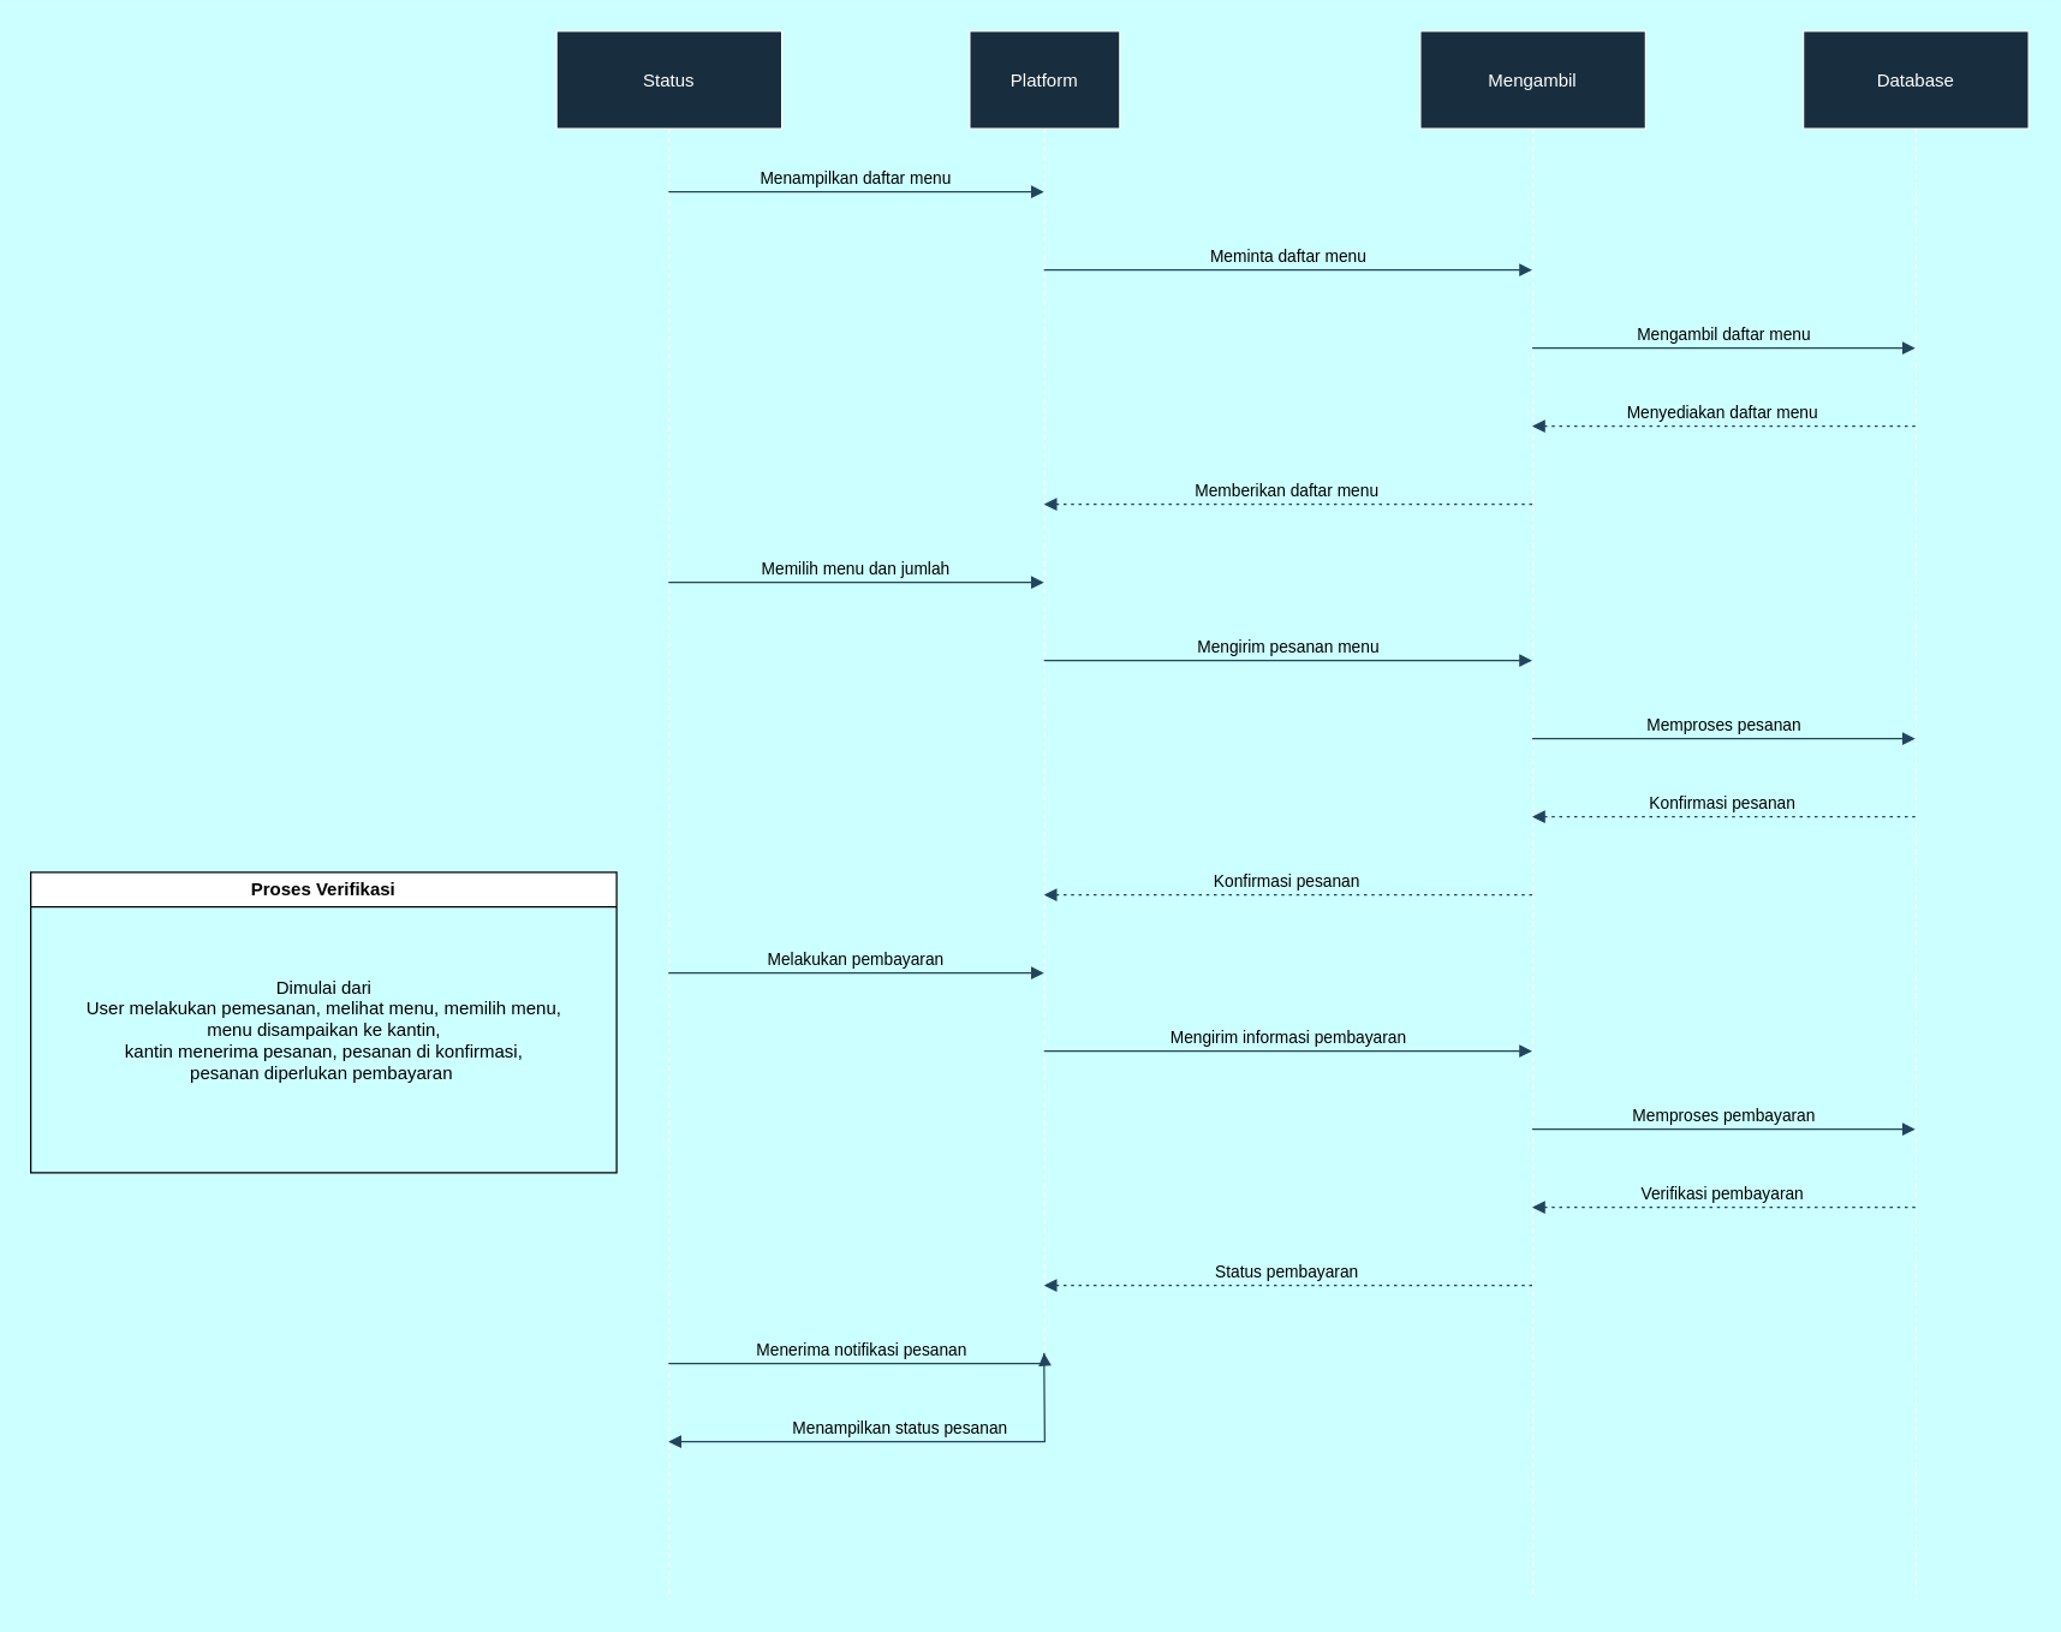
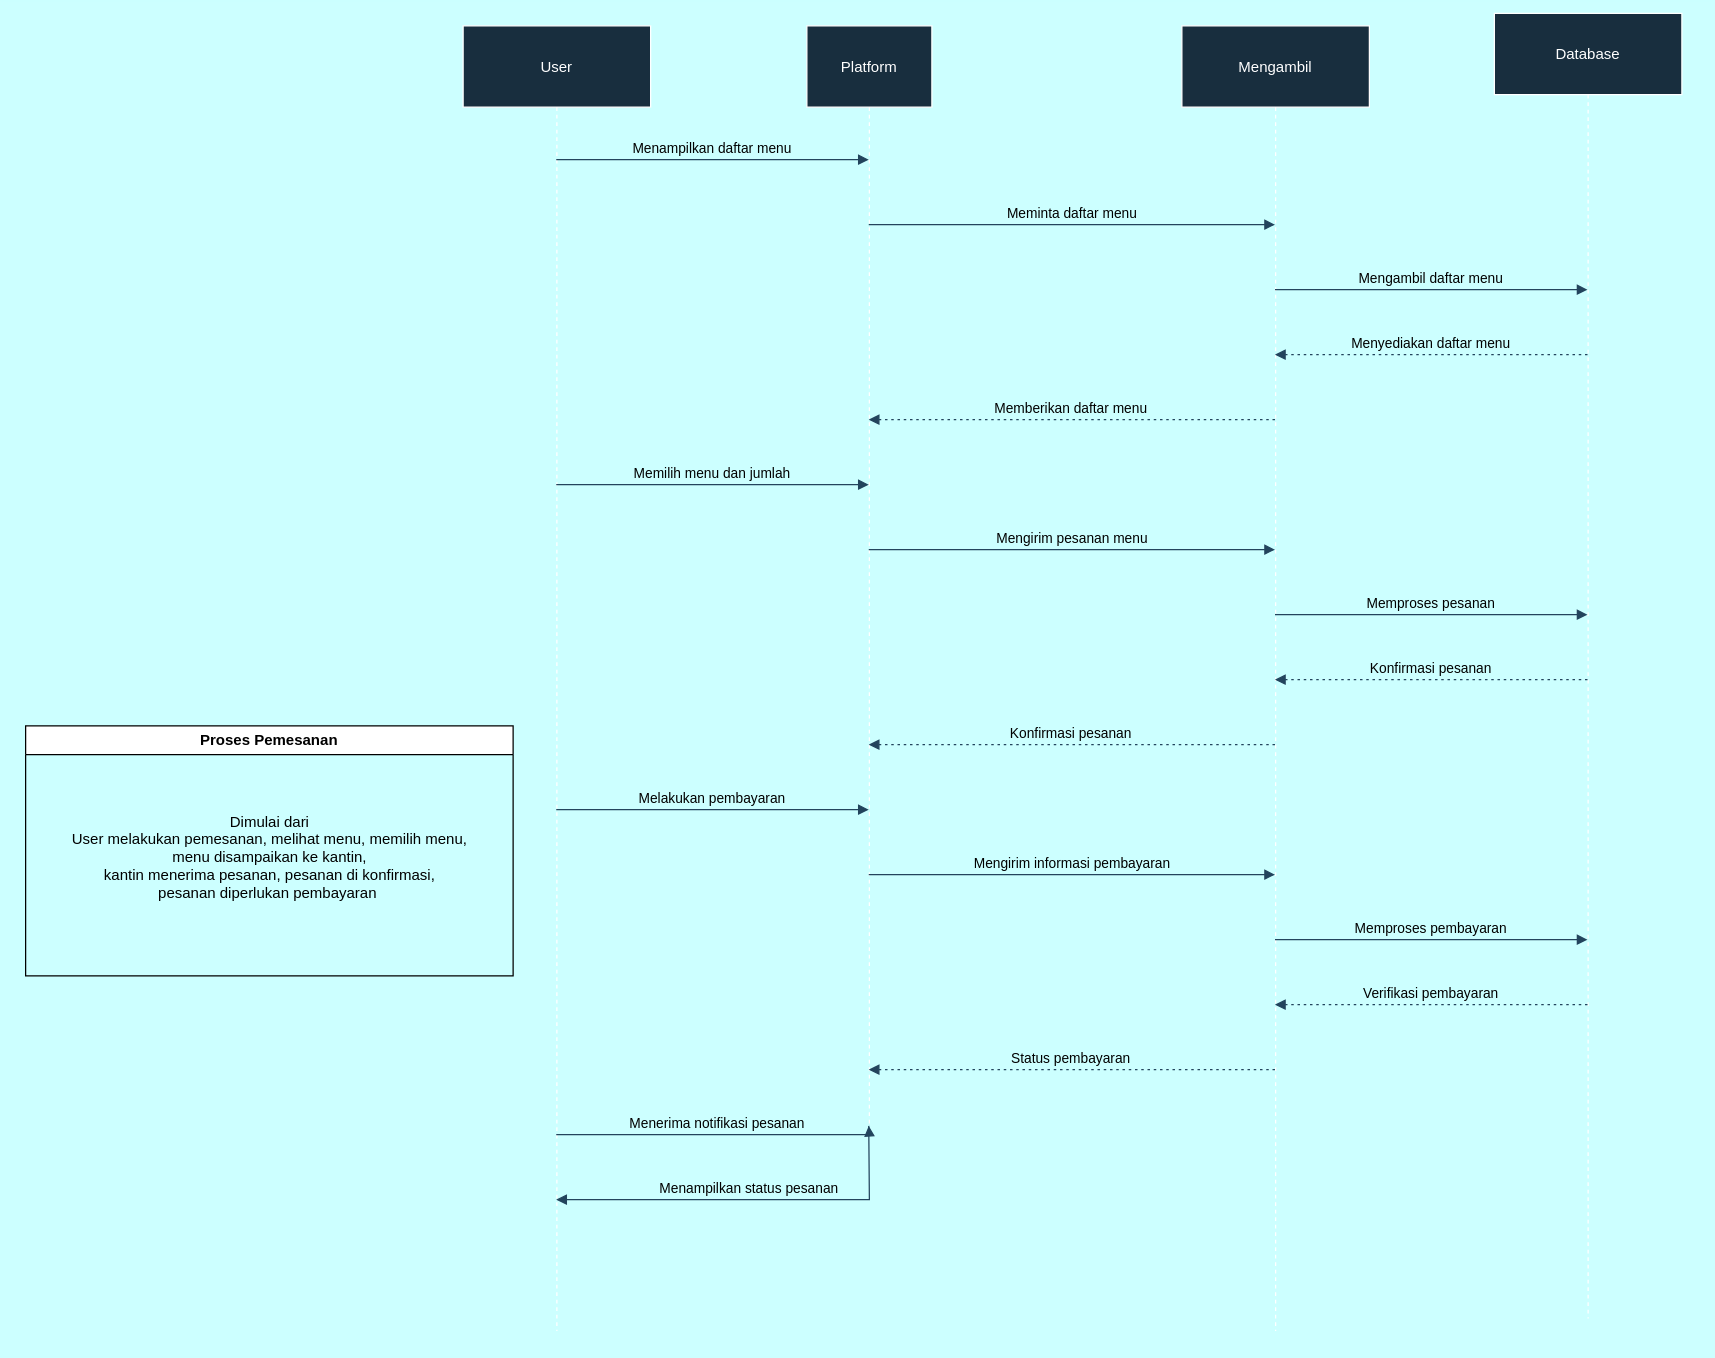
  <mxCell id="0" />
  <mxCell id="1" parent="0" />
- <mxCell id="2" value="Status" style="shape=umlLifeline;perimeter=lifelinePerimeter;whiteSpace=wrap;container=1;dropTarget=0;collapsible=0;recursiveResize=0;outlineConnect=0;portConstraint=eastwest;newEdgeStyle={&quot;edgeStyle&quot;:&quot;elbowEdgeStyle&quot;,&quot;elbow&quot;:&quot;vertical&quot;,&quot;curved&quot;:0,&quot;rounded&quot;:0};size=65;labelBackgroundColor=none;fillColor=#182E3E;strokeColor=#FFFFFF;fontColor=#FFFFFF;rounded=0;" parent="1" vertex="1"><mxGeometry width="150" height="1044" as="geometry" x="370" y="20" /></mxCell>
+ <mxCell id="2" value="User" style="shape=umlLifeline;perimeter=lifelinePerimeter;whiteSpace=wrap;container=1;dropTarget=0;collapsible=0;recursiveResize=0;outlineConnect=0;portConstraint=eastwest;newEdgeStyle={&quot;edgeStyle&quot;:&quot;elbowEdgeStyle&quot;,&quot;elbow&quot;:&quot;vertical&quot;,&quot;curved&quot;:0,&quot;rounded&quot;:0};size=65;labelBackgroundColor=none;fillColor=#182E3E;strokeColor=#FFFFFF;fontColor=#FFFFFF;rounded=0;" parent="1" vertex="1"><mxGeometry width="150" height="1044" as="geometry" x="370" y="20" /></mxCell>
  <mxCell id="3" value="Platform" style="shape=umlLifeline;perimeter=lifelinePerimeter;whiteSpace=wrap;container=1;dropTarget=0;collapsible=0;recursiveResize=0;outlineConnect=0;portConstraint=eastwest;newEdgeStyle={&quot;edgeStyle&quot;:&quot;elbowEdgeStyle&quot;,&quot;elbow&quot;:&quot;vertical&quot;,&quot;curved&quot;:0,&quot;rounded&quot;:0};size=65;labelBackgroundColor=none;fillColor=#182E3E;strokeColor=#FFFFFF;fontColor=#FFFFFF;rounded=0;" parent="1" vertex="1"><mxGeometry x="645" y="20" width="100" height="880" as="geometry" /></mxCell>
  <mxCell id="4" value="Mengambil" style="shape=umlLifeline;perimeter=lifelinePerimeter;whiteSpace=wrap;container=1;dropTarget=0;collapsible=0;recursiveResize=0;outlineConnect=0;portConstraint=eastwest;newEdgeStyle={&quot;edgeStyle&quot;:&quot;elbowEdgeStyle&quot;,&quot;elbow&quot;:&quot;vertical&quot;,&quot;curved&quot;:0,&quot;rounded&quot;:0};size=65;labelBackgroundColor=none;fillColor=#182E3E;strokeColor=#FFFFFF;fontColor=#FFFFFF;rounded=0;" parent="1" vertex="1"><mxGeometry x="945" width="150" height="1044" as="geometry" y="20" /></mxCell>
- <mxCell id="5" value="Database" style="shape=umlLifeline;perimeter=lifelinePerimeter;whiteSpace=wrap;container=1;dropTarget=0;collapsible=0;recursiveResize=0;outlineConnect=0;portConstraint=eastwest;newEdgeStyle={&quot;edgeStyle&quot;:&quot;elbowEdgeStyle&quot;,&quot;elbow&quot;:&quot;vertical&quot;,&quot;curved&quot;:0,&quot;rounded&quot;:0};size=65;labelBackgroundColor=none;fillColor=#182E3E;strokeColor=#FFFFFF;fontColor=#FFFFFF;rounded=0;" parent="1" vertex="1"><mxGeometry x="1200" width="150" height="1044" as="geometry" y="20" /></mxCell>
+ <mxCell id="5" value="Database" style="shape=umlLifeline;perimeter=lifelinePerimeter;whiteSpace=wrap;container=1;dropTarget=0;collapsible=0;recursiveResize=0;outlineConnect=0;portConstraint=eastwest;newEdgeStyle={&quot;edgeStyle&quot;:&quot;elbowEdgeStyle&quot;,&quot;elbow&quot;:&quot;vertical&quot;,&quot;curved&quot;:0,&quot;rounded&quot;:0};size=65;labelBackgroundColor=none;fillColor=#182E3E;strokeColor=#FFFFFF;fontColor=#FFFFFF;rounded=0;" parent="1" vertex="1"><mxGeometry x="1195" y="10" width="150" height="1044" as="geometry" /></mxCell>
  <mxCell id="6" value="Menampilkan daftar menu" style="verticalAlign=bottom;edgeStyle=elbowEdgeStyle;elbow=vertical;curved=0;rounded=0;endArrow=block;labelBackgroundColor=none;strokeColor=#23445D;fontColor=default;" parent="1" source="2" target="3" edge="1"><mxGeometry relative="1" as="geometry"><Array as="points"><mxPoint x="591" y="127" /></Array></mxGeometry></mxCell>
  <mxCell id="7" value="Meminta daftar menu" style="verticalAlign=bottom;edgeStyle=elbowEdgeStyle;elbow=vertical;curved=0;rounded=0;endArrow=block;labelBackgroundColor=none;strokeColor=#23445D;fontColor=default;" parent="1" source="3" target="4" edge="1"><mxGeometry relative="1" as="geometry"><Array as="points"><mxPoint x="879" y="179" /></Array></mxGeometry></mxCell>
  <mxCell id="8" value="Mengambil daftar menu" style="verticalAlign=bottom;edgeStyle=elbowEdgeStyle;elbow=vertical;curved=0;rounded=0;endArrow=block;labelBackgroundColor=none;strokeColor=#23445D;fontColor=default;" parent="1" source="4" target="5" edge="1"><mxGeometry relative="1" as="geometry"><Array as="points"><mxPoint x="1156" y="231" /></Array></mxGeometry></mxCell>
  <mxCell id="9" value="Menyediakan daftar menu" style="verticalAlign=bottom;edgeStyle=elbowEdgeStyle;elbow=vertical;curved=0;rounded=0;dashed=1;dashPattern=2 3;endArrow=block;labelBackgroundColor=none;strokeColor=#23445D;fontColor=default;" parent="1" source="5" target="4" edge="1"><mxGeometry relative="1" as="geometry"><Array as="points"><mxPoint x="1159" y="283" /></Array></mxGeometry></mxCell>
  <mxCell id="10" value="Memberikan daftar menu" style="verticalAlign=bottom;edgeStyle=elbowEdgeStyle;elbow=vertical;curved=0;rounded=0;dashed=1;dashPattern=2 3;endArrow=block;labelBackgroundColor=none;strokeColor=#23445D;fontColor=default;" parent="1" source="4" target="3" edge="1"><mxGeometry relative="1" as="geometry"><Array as="points"><mxPoint x="882" y="335" /></Array></mxGeometry></mxCell>
  <mxCell id="11" value="Memilih menu dan jumlah" style="verticalAlign=bottom;edgeStyle=elbowEdgeStyle;elbow=vertical;curved=0;rounded=0;endArrow=block;labelBackgroundColor=none;strokeColor=#23445D;fontColor=default;" parent="1" source="2" target="3" edge="1"><mxGeometry relative="1" as="geometry"><Array as="points"><mxPoint x="591" y="387" /></Array></mxGeometry></mxCell>
  <mxCell id="12" value="Mengirim pesanan menu" style="verticalAlign=bottom;edgeStyle=elbowEdgeStyle;elbow=vertical;curved=0;rounded=0;endArrow=block;labelBackgroundColor=none;strokeColor=#23445D;fontColor=default;" parent="1" source="3" target="4" edge="1"><mxGeometry relative="1" as="geometry"><Array as="points"><mxPoint x="879" y="439" /></Array></mxGeometry></mxCell>
  <mxCell id="13" value="Memproses pesanan" style="verticalAlign=bottom;edgeStyle=elbowEdgeStyle;elbow=vertical;curved=0;rounded=0;endArrow=block;labelBackgroundColor=none;strokeColor=#23445D;fontColor=default;" parent="1" source="4" target="5" edge="1"><mxGeometry relative="1" as="geometry"><Array as="points"><mxPoint x="1156" y="491" /></Array></mxGeometry></mxCell>
  <mxCell id="14" value="Konfirmasi pesanan" style="verticalAlign=bottom;edgeStyle=elbowEdgeStyle;elbow=vertical;curved=0;rounded=0;dashed=1;dashPattern=2 3;endArrow=block;labelBackgroundColor=none;strokeColor=#23445D;fontColor=default;" parent="1" source="5" target="4" edge="1"><mxGeometry relative="1" as="geometry"><Array as="points"><mxPoint x="1159" y="543" /></Array></mxGeometry></mxCell>
  <mxCell id="15" value="Konfirmasi pesanan" style="verticalAlign=bottom;edgeStyle=elbowEdgeStyle;elbow=vertical;curved=0;rounded=0;dashed=1;dashPattern=2 3;endArrow=block;labelBackgroundColor=none;strokeColor=#23445D;fontColor=default;" parent="1" source="4" target="3" edge="1"><mxGeometry relative="1" as="geometry"><Array as="points"><mxPoint x="882" y="595" /></Array></mxGeometry></mxCell>
  <mxCell id="16" value="Melakukan pembayaran" style="verticalAlign=bottom;edgeStyle=elbowEdgeStyle;elbow=vertical;curved=0;rounded=0;endArrow=block;labelBackgroundColor=none;strokeColor=#23445D;fontColor=default;" parent="1" source="2" target="3" edge="1"><mxGeometry relative="1" as="geometry"><Array as="points"><mxPoint x="591" y="647" /></Array></mxGeometry></mxCell>
  <mxCell id="17" value="Mengirim informasi pembayaran" style="verticalAlign=bottom;edgeStyle=elbowEdgeStyle;elbow=vertical;curved=0;rounded=0;endArrow=block;labelBackgroundColor=none;strokeColor=#23445D;fontColor=default;" parent="1" source="3" target="4" edge="1"><mxGeometry relative="1" as="geometry"><Array as="points"><mxPoint x="879" y="699" /></Array></mxGeometry></mxCell>
  <mxCell id="18" value="Memproses pembayaran" style="verticalAlign=bottom;edgeStyle=elbowEdgeStyle;elbow=vertical;curved=0;rounded=0;endArrow=block;labelBackgroundColor=none;strokeColor=#23445D;fontColor=default;" parent="1" source="4" target="5" edge="1"><mxGeometry relative="1" as="geometry"><Array as="points"><mxPoint x="1156" y="751" /></Array></mxGeometry></mxCell>
  <mxCell id="19" value="Verifikasi pembayaran" style="verticalAlign=bottom;edgeStyle=elbowEdgeStyle;elbow=vertical;curved=0;rounded=0;dashed=1;dashPattern=2 3;endArrow=block;labelBackgroundColor=none;strokeColor=#23445D;fontColor=default;" parent="1" source="5" target="4" edge="1"><mxGeometry relative="1" as="geometry"><Array as="points"><mxPoint x="1159" y="803" /></Array></mxGeometry></mxCell>
  <mxCell id="20" value="Status pembayaran" style="verticalAlign=bottom;edgeStyle=elbowEdgeStyle;elbow=vertical;curved=0;rounded=0;dashed=1;dashPattern=2 3;endArrow=block;labelBackgroundColor=none;strokeColor=#23445D;fontColor=default;" parent="1" source="4" target="3" edge="1"><mxGeometry relative="1" as="geometry"><Array as="points"><mxPoint x="882" y="855" /></Array></mxGeometry></mxCell>
  <mxCell id="21" value="Menerima notifikasi pesanan" style="verticalAlign=bottom;edgeStyle=elbowEdgeStyle;elbow=vertical;curved=0;rounded=0;endArrow=block;labelBackgroundColor=none;strokeColor=#23445D;fontColor=default;" parent="1" source="2" target="3" edge="1"><mxGeometry relative="1" as="geometry"><Array as="points"><mxPoint x="591" y="907" /></Array></mxGeometry></mxCell>
  <mxCell id="22" value="Menampilkan status pesanan" style="verticalAlign=bottom;edgeStyle=elbowEdgeStyle;elbow=vertical;curved=0;rounded=0;endArrow=block;labelBackgroundColor=none;strokeColor=#23445D;fontColor=default;" parent="1" source="3" target="2" edge="1"><mxGeometry relative="1" as="geometry"><Array as="points"><mxPoint x="594" y="959" /></Array></mxGeometry></mxCell>
- <mxCell id="23" value="Proses Verifikasi" style="swimlane;whiteSpace=wrap;html=1;" parent="1" vertex="1"><mxGeometry x="20" y="580" width="390" height="200" as="geometry" /></mxCell>
+ <mxCell id="23" value="Proses Pemesanan" style="swimlane;whiteSpace=wrap;html=1;" parent="1" vertex="1"><mxGeometry x="20" y="580" width="390" height="200" as="geometry" /></mxCell>
  <mxCell id="24" value="&lt;div style=&quot;&quot;&gt;&lt;span style=&quot;background-color: initial;&quot;&gt;Dimulai dari&lt;/span&gt;&lt;/div&gt;&lt;div style=&quot;&quot;&gt;User melakukan pemesanan, melihat menu, memilih menu,&lt;/div&gt;&lt;div style=&quot;&quot;&gt;menu disampaikan ke kantin,&lt;/div&gt;&lt;div style=&quot;&quot;&gt;kantin menerima pesanan, pesanan di konfirmasi,&lt;/div&gt;&lt;div style=&quot;&quot;&gt;pesanan diperlukan pembayaran&amp;nbsp;&lt;/div&gt;" style="text;html=1;align=center;verticalAlign=middle;resizable=0;points=[];autosize=1;strokeColor=none;fillColor=none;" parent="23" vertex="1"><mxGeometry x="25" y="60" width="340" height="90" as="geometry" /></mxCell>
